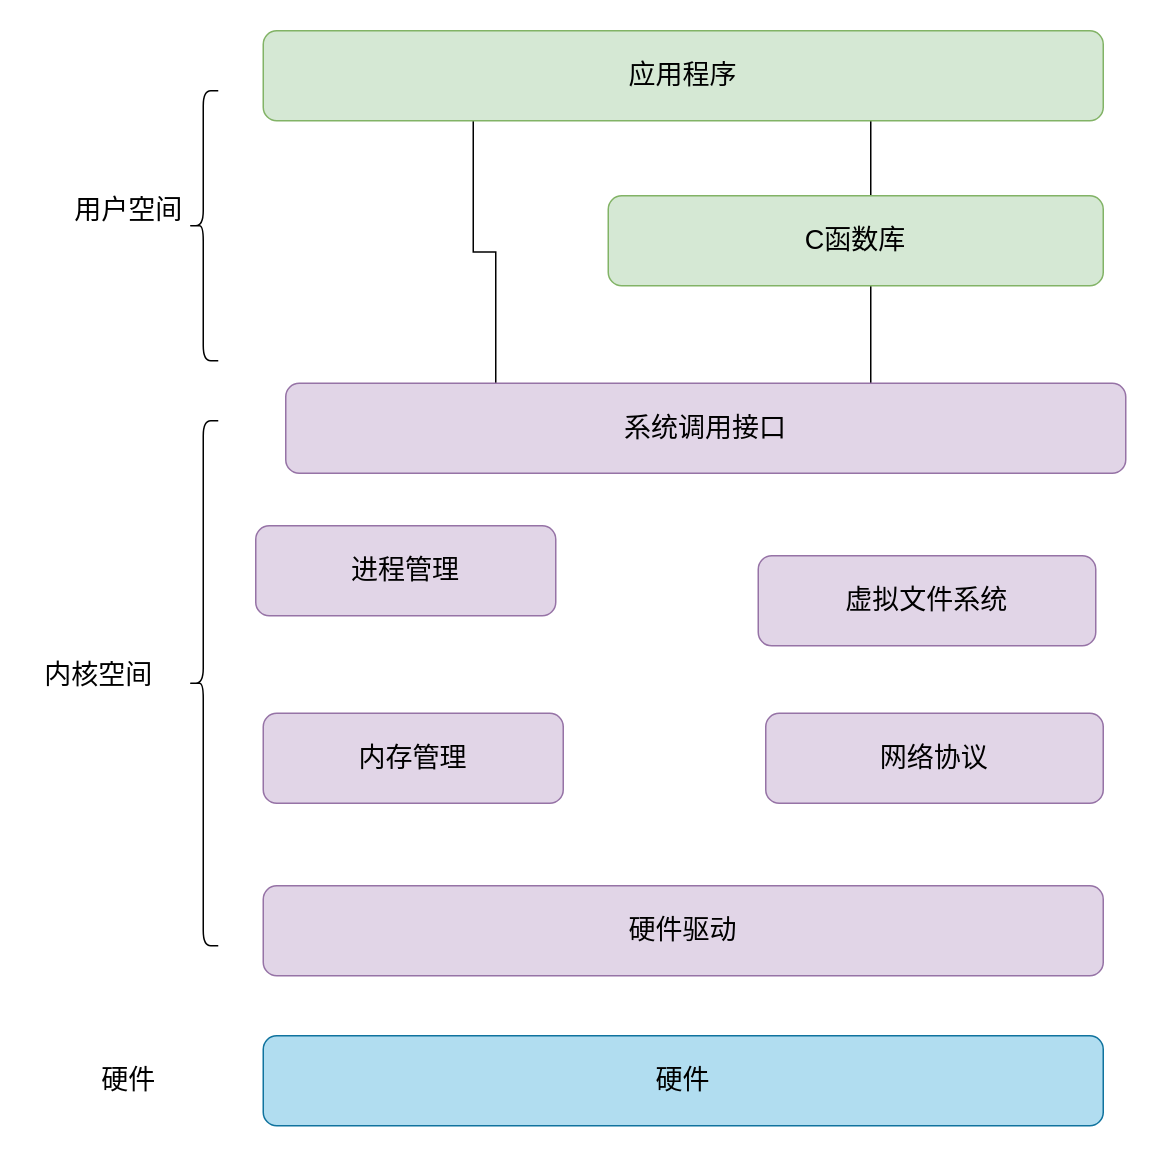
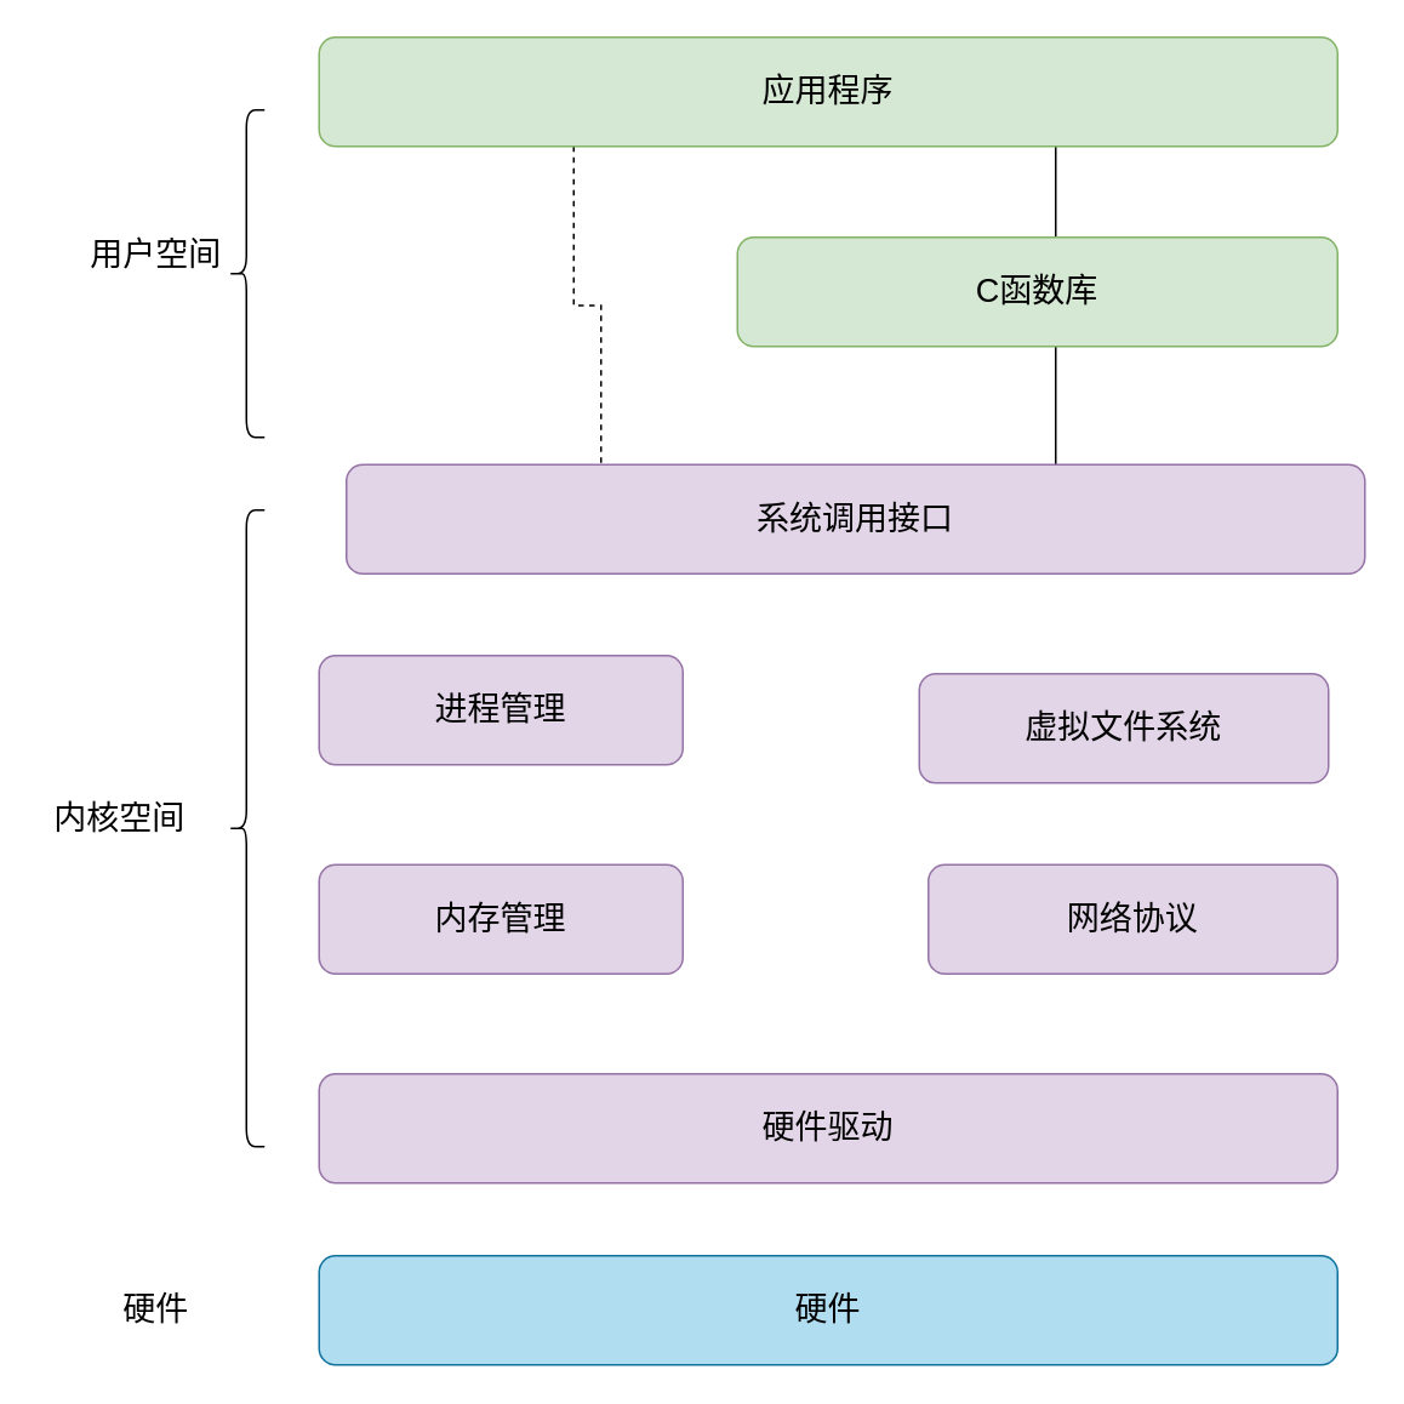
  <mxCell id="0" />
  <mxCell id="1" parent="0" />
  <mxCell id="2" style="edgeStyle=orthogonalEdgeStyle;rounded=0;orthogonalLoop=1;jettySize=auto;html=1;entryX=0.121;entryY=0.167;entryDx=0;entryDy=0;entryPerimeter=0;" edge="1" parent="1" source="4" target="6"><mxGeometry relative="1" as="geometry"><Array as="points"><mxPoint x="580" y="140" /></Array></mxGeometry></mxCell>
- <mxCell id="3" style="edgeStyle=orthogonalEdgeStyle;rounded=0;orthogonalLoop=1;jettySize=auto;html=1;exitX=0.25;exitY=1;exitDx=0;exitDy=0;entryX=0.25;entryY=0;entryDx=0;entryDy=0;endArrow=none;endFill=0;" edge="1" parent="1" source="4" target="7"><mxGeometry relative="1" as="geometry" /></mxCell>
+ <mxCell id="3" style="edgeStyle=orthogonalEdgeStyle;rounded=0;orthogonalLoop=1;jettySize=auto;html=1;exitX=0.25;exitY=1;exitDx=0;exitDy=0;entryX=0.25;entryY=0;entryDx=0;entryDy=0;endArrow=none;endFill=0;dashed=1;" edge="1" parent="1" source="4" target="7"><mxGeometry relative="1" as="geometry" /></mxCell>
  <mxCell id="4" value="&lt;font style=&quot;font-size: 18px&quot;&gt;应用程序&lt;/font&gt;" style="rounded=1;whiteSpace=wrap;html=1;fillColor=#d5e8d4;strokeColor=#82b366;" vertex="1" parent="1"><mxGeometry x="175" y="20" width="560" height="60" as="geometry" /></mxCell>
  <mxCell id="5" style="edgeStyle=orthogonalEdgeStyle;rounded=0;orthogonalLoop=1;jettySize=auto;html=1;entryX=0.723;entryY=0.167;entryDx=0;entryDy=0;entryPerimeter=0;" edge="1" parent="1" source="6" target="7"><mxGeometry relative="1" as="geometry"><Array as="points"><mxPoint x="580" y="210" /><mxPoint x="580" y="210" /></Array></mxGeometry></mxCell>
  <mxCell id="6" value="&lt;font style=&quot;font-size: 18px&quot;&gt;C函数库&lt;/font&gt;" style="rounded=1;whiteSpace=wrap;html=1;fillColor=#d5e8d4;strokeColor=#82b366;" vertex="1" parent="1"><mxGeometry x="405" y="130" width="330" height="60" as="geometry" /></mxCell>
  <mxCell id="7" value="&lt;font style=&quot;font-size: 18px&quot;&gt;系统调用接口&lt;/font&gt;" style="rounded=1;whiteSpace=wrap;html=1;fillColor=#e1d5e7;strokeColor=#9673a6;" vertex="1" parent="1"><mxGeometry x="190" y="255" width="560" height="60" as="geometry" /></mxCell>
- <mxCell id="8" value="&lt;font style=&quot;font-size: 18px&quot;&gt;进程管理&lt;/font&gt;" style="rounded=1;whiteSpace=wrap;html=1;fillColor=#e1d5e7;strokeColor=#9673a6;" vertex="1" parent="1"><mxGeometry x="170" y="350" width="200" height="60" as="geometry" /></mxCell>
+ <mxCell id="8" value="&lt;font style=&quot;font-size: 18px&quot;&gt;进程管理&lt;/font&gt;" style="rounded=1;whiteSpace=wrap;html=1;fillColor=#e1d5e7;strokeColor=#9673a6;" vertex="1" parent="1"><mxGeometry x="175" y="360" width="200" height="60" as="geometry" /></mxCell>
  <mxCell id="9" value="&lt;font style=&quot;font-size: 18px&quot;&gt;虚拟文件系统&lt;/font&gt;" style="rounded=1;whiteSpace=wrap;html=1;fillColor=#e1d5e7;strokeColor=#9673a6;" vertex="1" parent="1"><mxGeometry x="505" y="370" width="225" height="60" as="geometry" /></mxCell>
  <mxCell id="10" value="&lt;font style=&quot;font-size: 18px&quot;&gt;内存管理&lt;/font&gt;" style="rounded=1;whiteSpace=wrap;html=1;fillColor=#e1d5e7;strokeColor=#9673a6;" vertex="1" parent="1"><mxGeometry x="175" y="475" width="200" height="60" as="geometry" /></mxCell>
  <mxCell id="11" value="&lt;font style=&quot;font-size: 18px&quot;&gt;网络协议&lt;/font&gt;" style="rounded=1;whiteSpace=wrap;html=1;fillColor=#e1d5e7;strokeColor=#9673a6;" vertex="1" parent="1"><mxGeometry x="510" y="475" width="225" height="60" as="geometry" /></mxCell>
  <mxCell id="12" value="&lt;font style=&quot;font-size: 18px&quot;&gt;硬件驱动&lt;/font&gt;" style="rounded=1;whiteSpace=wrap;html=1;fillColor=#e1d5e7;strokeColor=#9673a6;" vertex="1" parent="1"><mxGeometry x="175" y="590" width="560" height="60" as="geometry" /></mxCell>
  <mxCell id="13" value="&lt;font style=&quot;font-size: 18px&quot;&gt;硬件&lt;/font&gt;" style="rounded=1;whiteSpace=wrap;html=1;fillColor=#b1ddf0;strokeColor=#10739e;" vertex="1" parent="1"><mxGeometry x="175" y="690" width="560" height="60" as="geometry" /></mxCell>
  <mxCell id="14" value="" style="shape=curlyBracket;whiteSpace=wrap;html=1;rounded=1;strokeColor=#000000;gradientColor=#ffffff;" vertex="1" parent="1"><mxGeometry x="125" y="60" width="20" height="180" as="geometry" /></mxCell>
  <mxCell id="15" value="&lt;font style=&quot;font-size: 18px&quot;&gt;用户空间&lt;/font&gt;" style="text;html=1;align=center;verticalAlign=middle;resizable=0;points=[];autosize=1;" vertex="1" parent="1"><mxGeometry x="40" y="130" width="90" height="20" as="geometry" /></mxCell>
  <mxCell id="16" value="&lt;font style=&quot;font-size: 18px&quot;&gt;硬件&lt;/font&gt;" style="text;html=1;align=center;verticalAlign=middle;resizable=0;points=[];autosize=1;" vertex="1" parent="1"><mxGeometry x="60" y="710" width="50" height="20" as="geometry" /></mxCell>
  <mxCell id="17" value="" style="shape=curlyBracket;whiteSpace=wrap;html=1;rounded=1;strokeColor=#000000;gradientColor=#ffffff;" vertex="1" parent="1"><mxGeometry x="125" y="280" width="20" height="350" as="geometry" /></mxCell>
  <mxCell id="18" value="&lt;font style=&quot;font-size: 18px&quot;&gt;内核空间&lt;/font&gt;" style="text;html=1;align=center;verticalAlign=middle;resizable=0;points=[];autosize=1;" vertex="1" parent="1"><mxGeometry x="20" y="440" width="90" height="20" as="geometry" /></mxCell>
